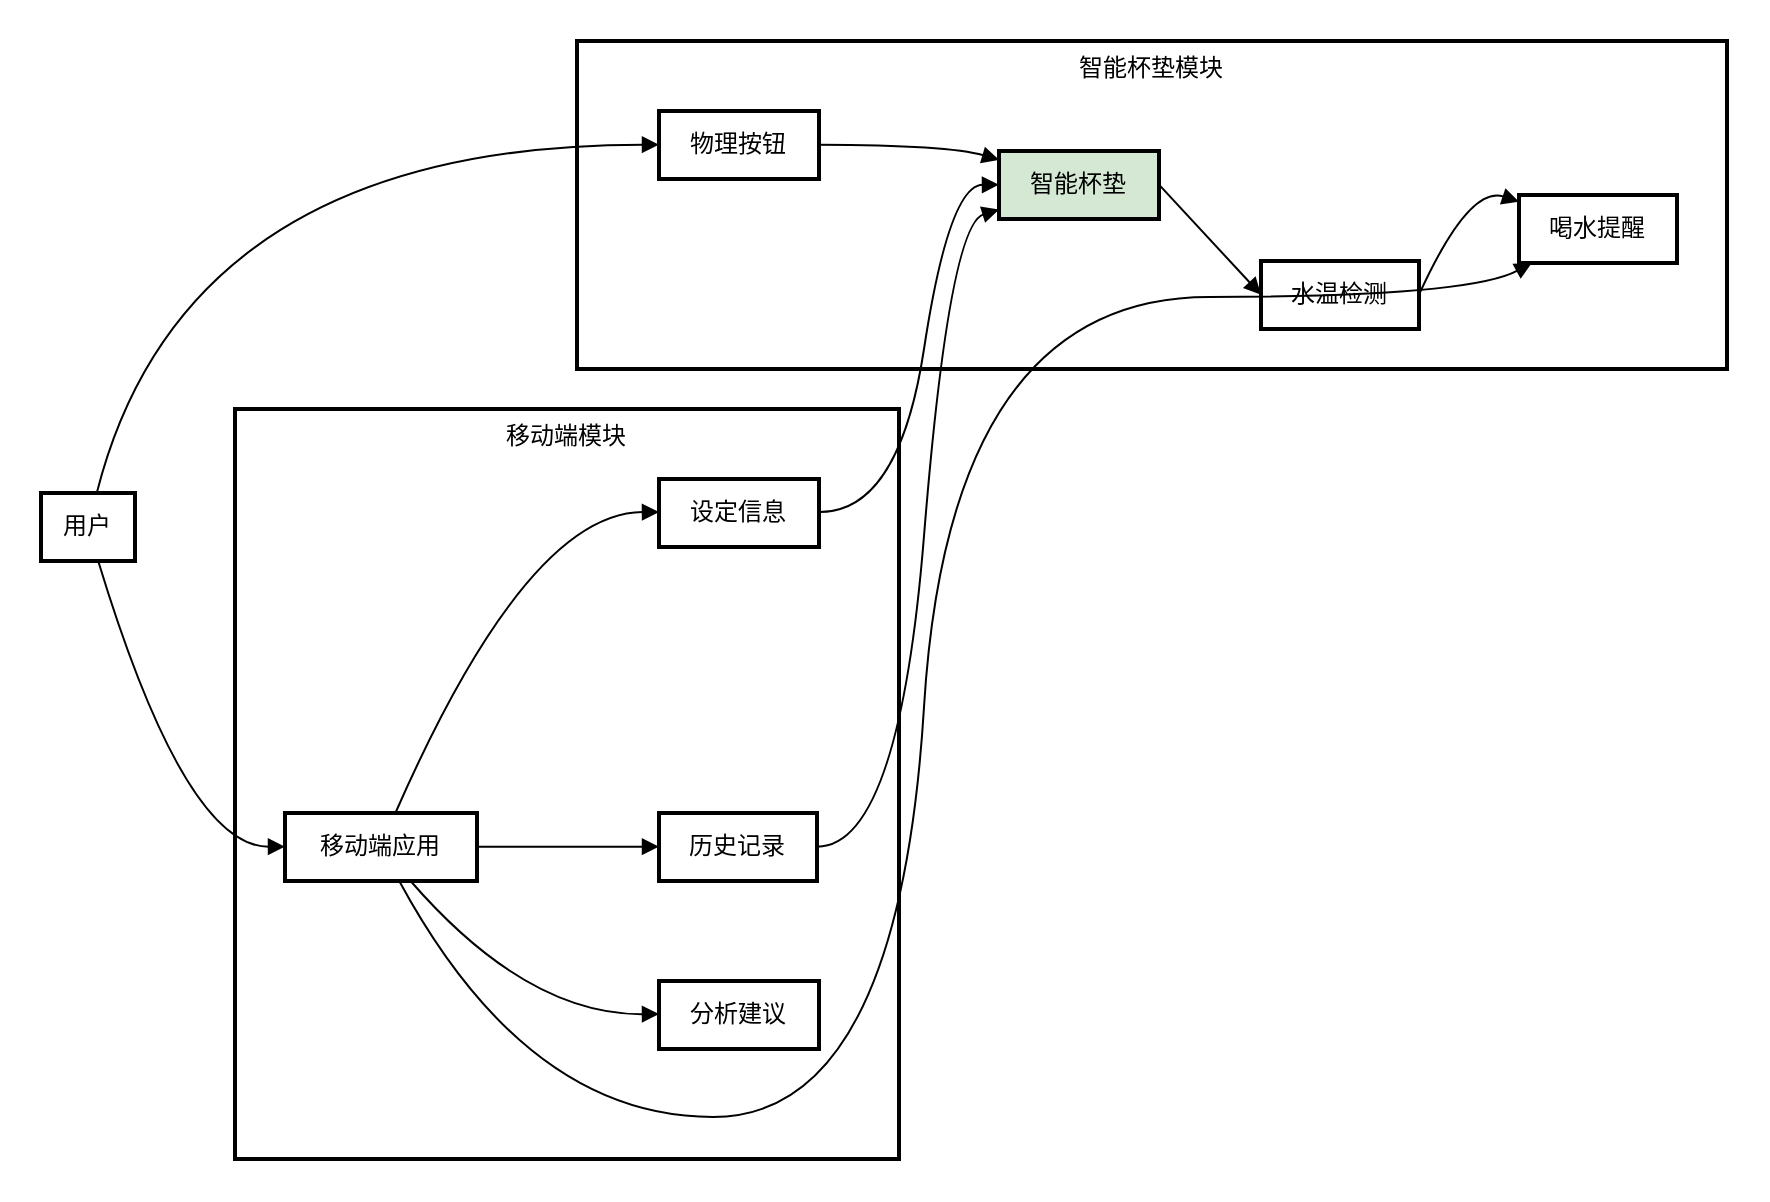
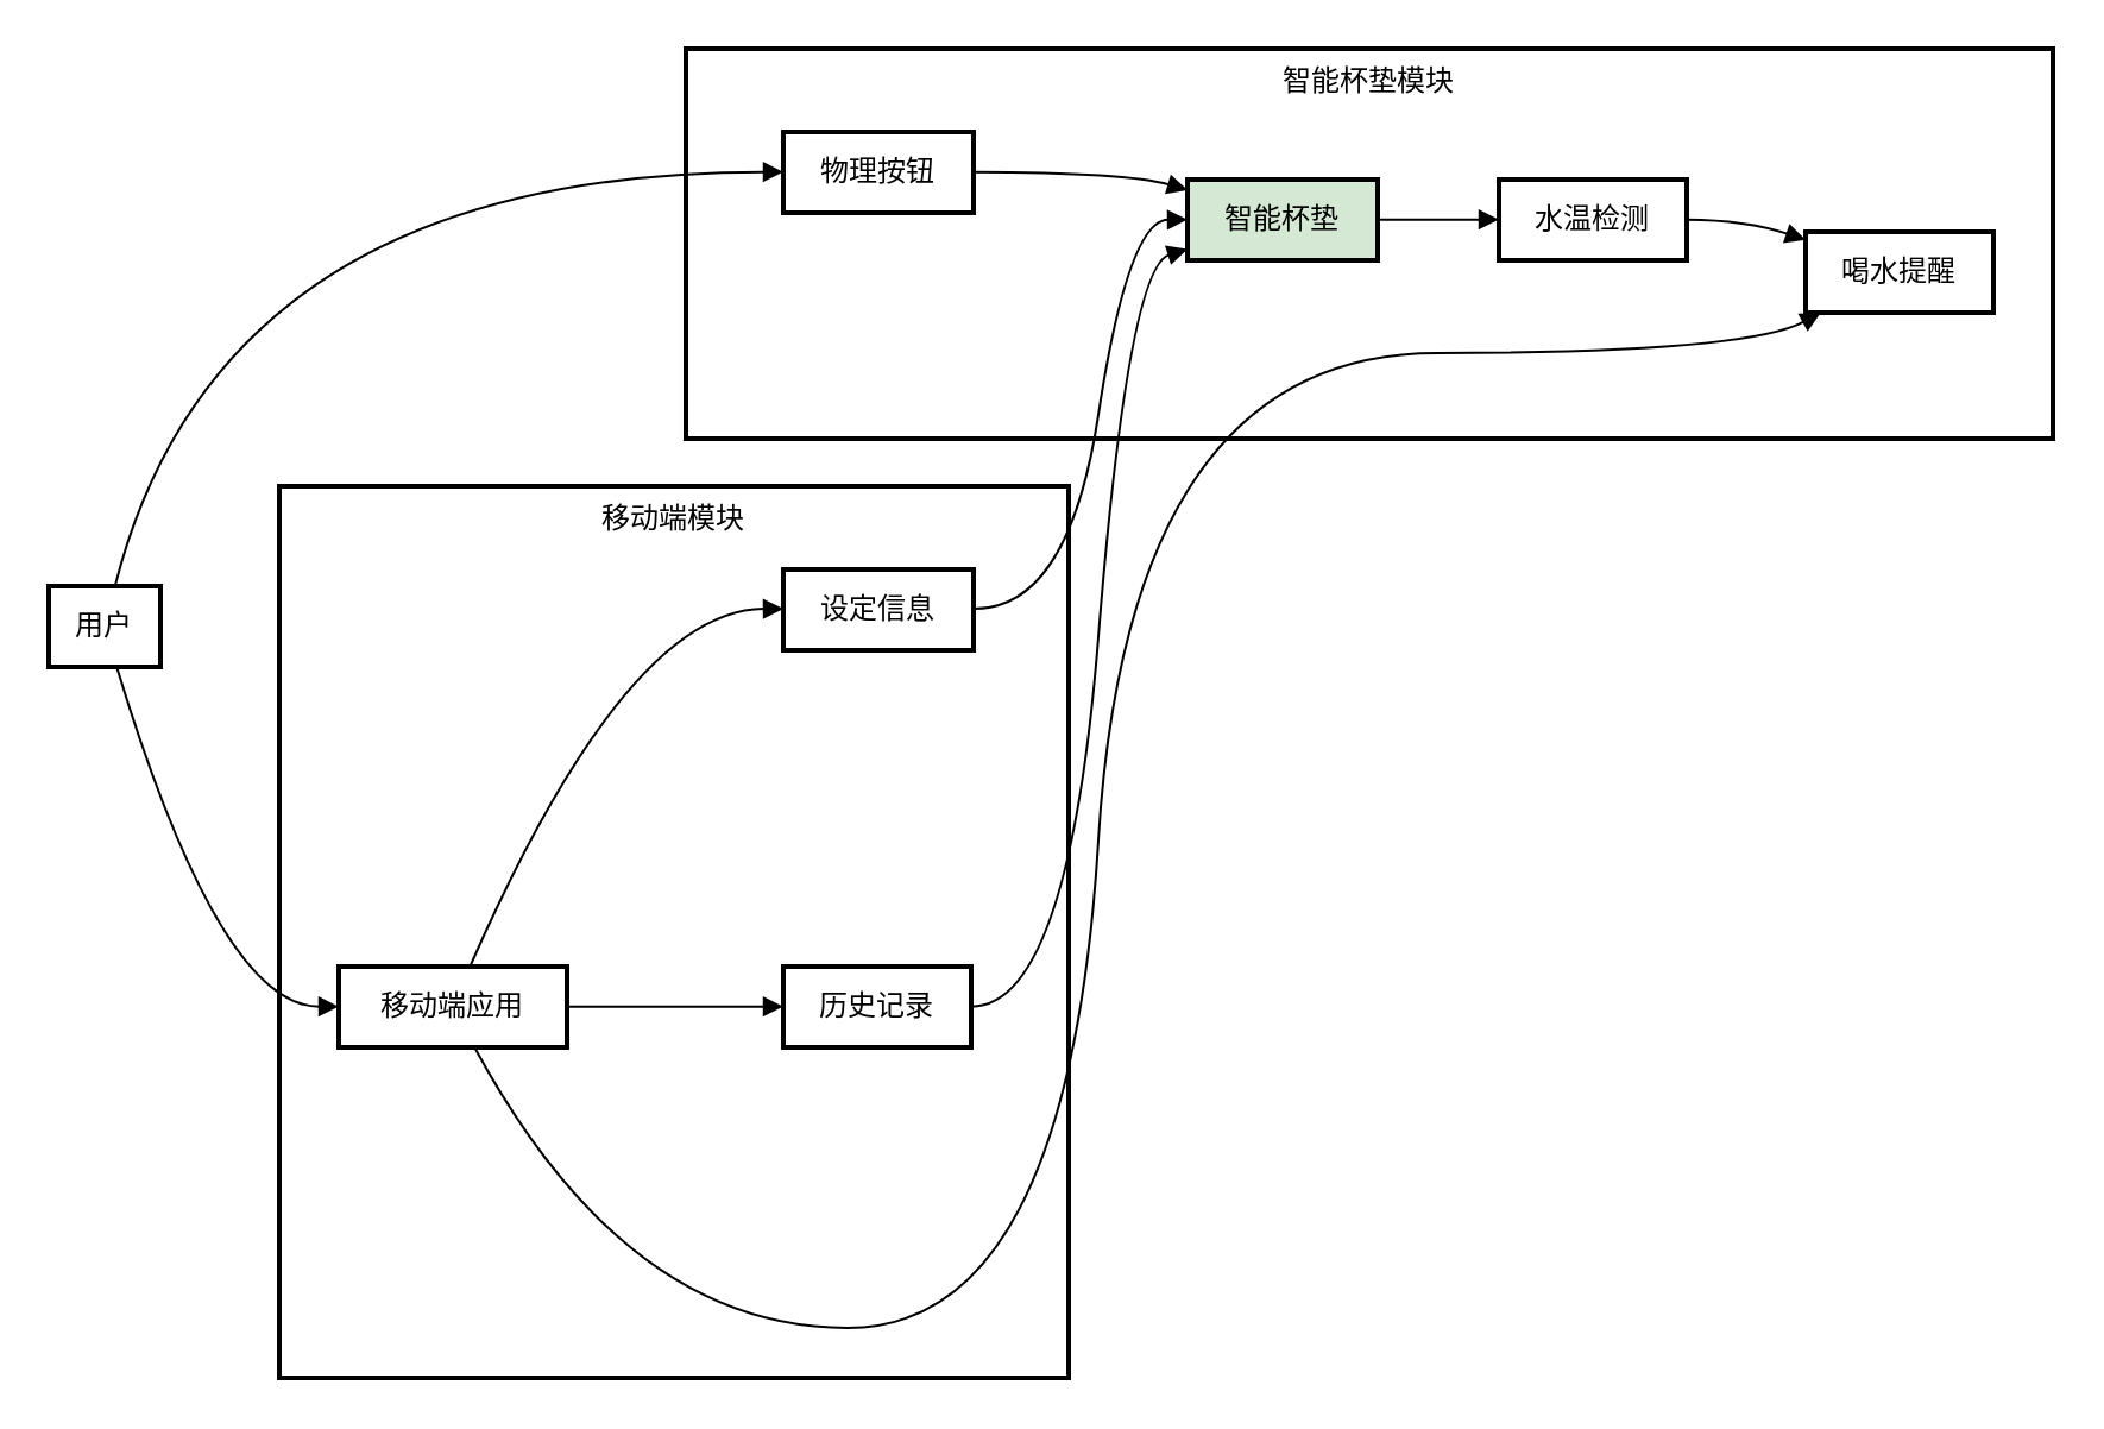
  <mxCell id="0" />
  <mxCell id="1" parent="0" />
  <mxCell id="2" value="移动端模块" style="whiteSpace=wrap;strokeWidth=2;verticalAlign=top;" vertex="1" parent="1"><mxGeometry x="117" y="204" width="332" height="375" as="geometry" /></mxCell>
  <mxCell id="3" value="设定信息" style="whiteSpace=wrap;strokeWidth=2;" vertex="1" parent="1"><mxGeometry x="329" y="239" width="80" height="34" as="geometry" /></mxCell>
  <mxCell id="4" value="移动端应用" style="whiteSpace=wrap;strokeWidth=2;" vertex="1" parent="1"><mxGeometry x="142" y="406" width="96" height="34" as="geometry" /></mxCell>
  <mxCell id="5" value="历史记录" style="whiteSpace=wrap;strokeWidth=2;" vertex="1" parent="1"><mxGeometry x="329" y="406" width="79" height="34" as="geometry" /></mxCell>
- <mxCell id="6" value="分析建议" style="whiteSpace=wrap;strokeWidth=2;" vertex="1" parent="1"><mxGeometry x="329" y="490" width="80" height="34" as="geometry" /></mxCell>
  <mxCell id="7" value="智能杯垫模块" style="whiteSpace=wrap;strokeWidth=2;verticalAlign=top;" vertex="1" parent="1"><mxGeometry x="288" y="20" width="575" height="164" as="geometry" /></mxCell>
  <mxCell id="8" value="智能杯垫" style="whiteSpace=wrap;strokeWidth=2;fillColor=#d5e8d4;" vertex="1" parent="1"><mxGeometry x="499" y="75" width="80" height="34" as="geometry" /></mxCell>
  <mxCell id="9" value="物理按钮" style="whiteSpace=wrap;strokeWidth=2;" vertex="1" parent="1"><mxGeometry x="329" y="55" width="80" height="34" as="geometry" /></mxCell>
- <mxCell id="10" value="水温检测" style="whiteSpace=wrap;strokeWidth=2;" vertex="1" parent="1"><mxGeometry x="630" y="130" width="79" height="34" as="geometry" /></mxCell>
+ <mxCell id="10" value="水温检测" style="whiteSpace=wrap;strokeWidth=2;" vertex="1" parent="1"><mxGeometry x="630" y="75" width="79" height="34" as="geometry" /></mxCell>
  <mxCell id="11" value="喝水提醒" style="whiteSpace=wrap;strokeWidth=2;" vertex="1" parent="1"><mxGeometry x="759" y="97" width="79" height="34" as="geometry" /></mxCell>
  <mxCell id="12" value="用户" style="whiteSpace=wrap;strokeWidth=2;" vertex="1" parent="1"><mxGeometry x="20" y="246" width="47" height="34" as="geometry" /></mxCell>
  <mxCell id="13" value="" style="curved=1;startArrow=none;endArrow=block;exitX=0.609;exitY=1.002;entryX=0;entryY=0.495;rounded=0;" edge="1" parent="1" source="12" target="4"><mxGeometry relative="1" as="geometry"><Array as="points"><mxPoint x="92" y="423" /></Array></mxGeometry></mxCell>
  <mxCell id="14" value="" style="curved=1;startArrow=none;endArrow=block;exitX=0.591;exitY=0.012;entryX=-0.004;entryY=0.495;rounded=0;" edge="1" parent="1" source="12" target="9"><mxGeometry relative="1" as="geometry"><Array as="points"><mxPoint x="92" y="72" /></Array></mxGeometry></mxCell>
  <mxCell id="15" value="" style="curved=1;startArrow=none;endArrow=block;exitX=0.992;exitY=0.495;entryX=0.004;entryY=0.133;rounded=0;" edge="1" parent="1" source="9" target="8"><mxGeometry relative="1" as="geometry"><Array as="points"><mxPoint x="474" y="72" /></Array></mxGeometry></mxCell>
  <mxCell id="16" value="" style="curved=1;startArrow=none;endArrow=block;exitX=1.008;exitY=0.495;entryX=-0.004;entryY=0.495;rounded=0;" edge="1" parent="1" source="8" target="10"><mxGeometry relative="1" as="geometry"><Array as="points" /></mxGeometry></mxCell>
  <mxCell id="17" value="" style="curved=1;startArrow=none;endArrow=block;exitX=0.996;exitY=0.495;entryX=-0.004;entryY=0.097;rounded=0;" edge="1" parent="1" source="10" target="11"><mxGeometry relative="1" as="geometry"><Array as="points"><mxPoint x="734" y="92" /></Array></mxGeometry></mxCell>
  <mxCell id="18" value="" style="curved=1;startArrow=none;endArrow=block;exitX=0.575;exitY=1.122e-7;entryX=-0.004;entryY=0.485;rounded=0;" edge="1" parent="1" source="4" target="3"><mxGeometry relative="1" as="geometry"><Array as="points"><mxPoint x="263" y="256" /></Array></mxGeometry></mxCell>
  <mxCell id="19" value="" style="curved=1;startArrow=none;endArrow=block;exitX=0.992;exitY=0.485;entryX=0.004;entryY=0.495;rounded=0;" edge="1" parent="1" source="3" target="8"><mxGeometry relative="1" as="geometry"><Array as="points"><mxPoint x="449" y="256" /><mxPoint x="474" y="92" /></Array></mxGeometry></mxCell>
  <mxCell id="20" value="" style="curved=1;startArrow=none;endArrow=block;exitX=0.997;exitY=0.495;entryX=-4.829e-8;entryY=0.495;rounded=0;" edge="1" parent="1" source="4" target="5"><mxGeometry relative="1" as="geometry"><Array as="points" /></mxGeometry></mxCell>
  <mxCell id="21" value="" style="curved=1;startArrow=none;endArrow=block;exitX=1.0;exitY=0.495;entryX=0.004;entryY=0.858;rounded=0;" edge="1" parent="1" source="5" target="8"><mxGeometry relative="1" as="geometry"><Array as="points"><mxPoint x="449" y="423" /><mxPoint x="474" y="112" /></Array></mxGeometry></mxCell>
  <mxCell id="22" value="" style="curved=1;startArrow=none;endArrow=block;exitX=0.593;exitY=0.99;entryX=0.093;entryY=0.985;rounded=0;" edge="1" parent="1" source="4" target="11"><mxGeometry relative="1" as="geometry"><Array as="points"><mxPoint x="263" y="558" /><mxPoint x="449" y="558" /><mxPoint x="474" y="148" /><mxPoint x="734" y="148" /></Array></mxGeometry></mxCell>
- <mxCell id="23" value="" style="curved=1;startArrow=none;endArrow=block;exitX=0.651;exitY=0.99;entryX=-0.004;entryY=0.485;rounded=0;" edge="1" parent="1" source="4" target="6"><mxGeometry relative="1" as="geometry"><Array as="points"><mxPoint x="263" y="507" /></Array></mxGeometry></mxCell>
